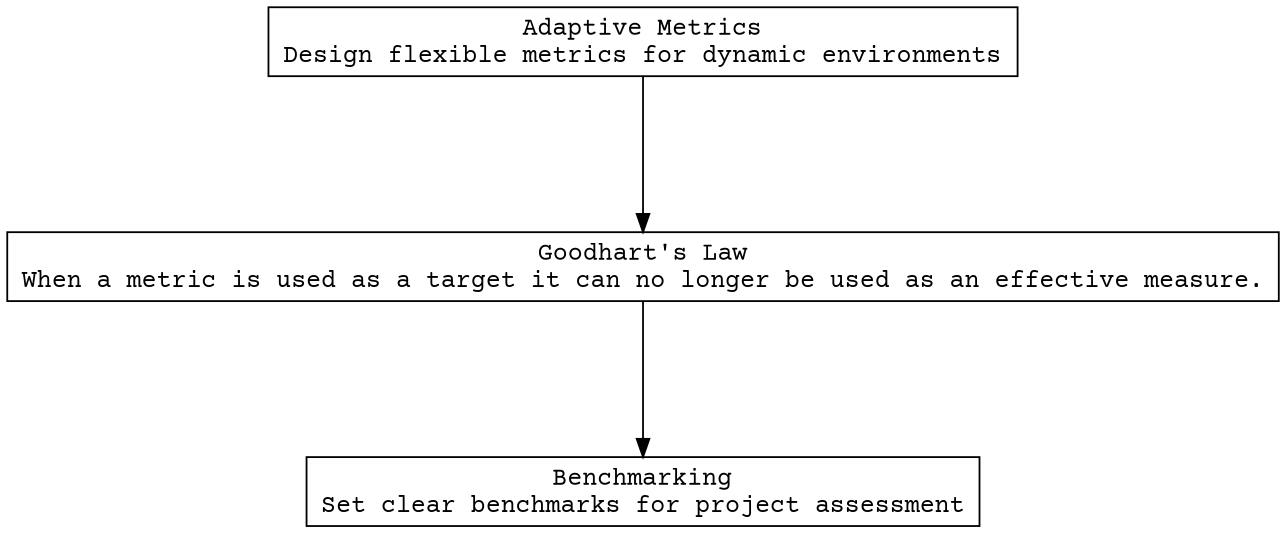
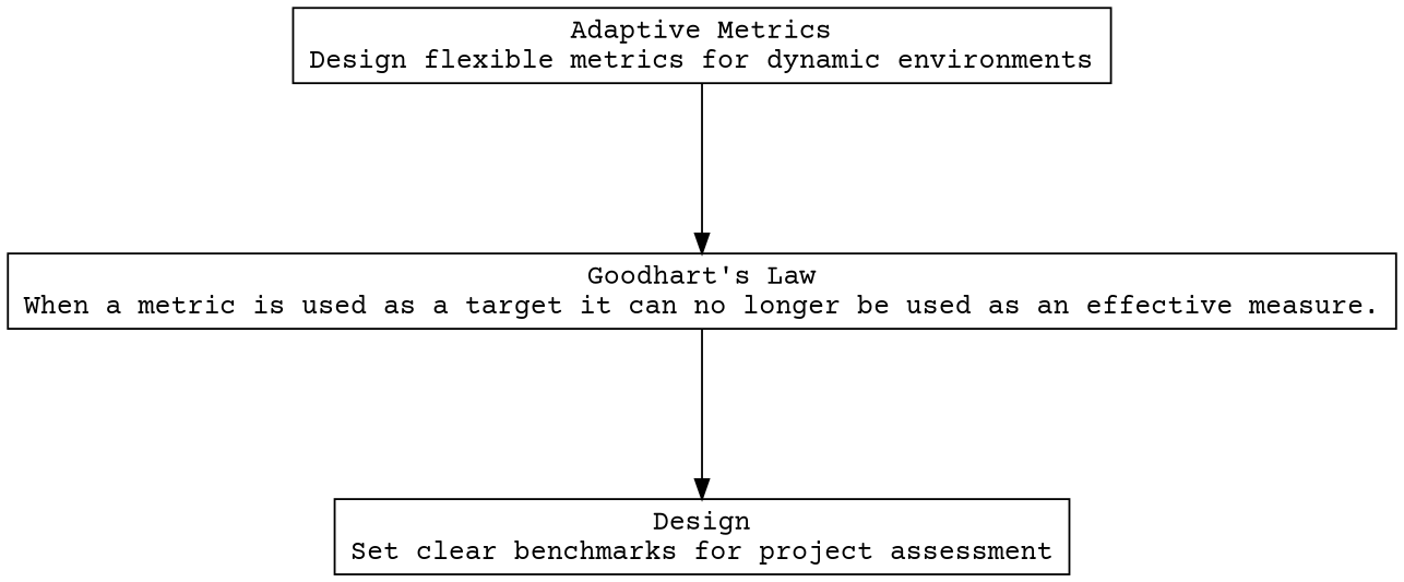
  digraph {
    nodesep=0.6
    rankdir=TB
    ranksep=1.2
    fontname="Courier Prime"
    node [shape=box fontname="Courier Prime"]
    edge [fontname="Courier Prime"]
-   n1 [label="Benchmarking\nSet clear benchmarks for project assessment"]
+   n1 [label="Design\nSet clear benchmarks for project assessment"]
    n2 [label="Goodhart's Law\nWhen a metric is used as a target it can no longer be used as an effective measure.\n"]
    n3 [label="Adaptive Metrics\nDesign flexible metrics for dynamic environments"]
    n2 -> n1
    n3 -> n2
  }
